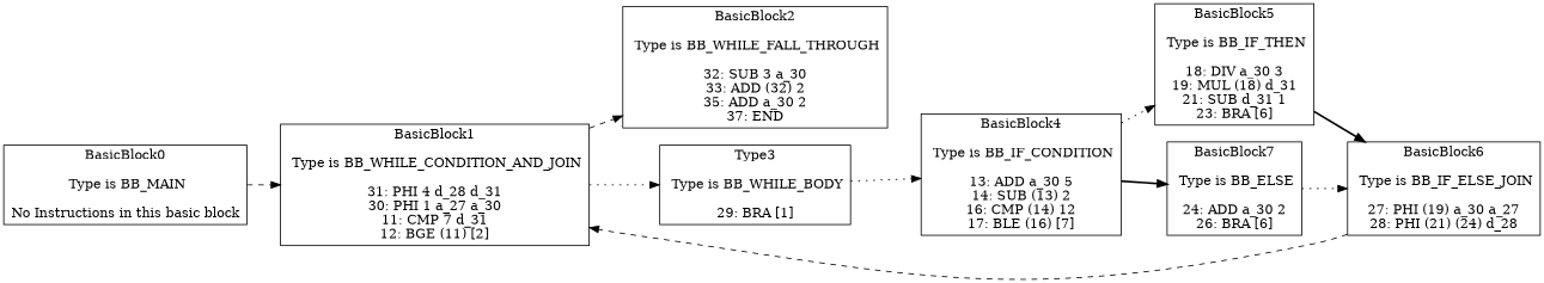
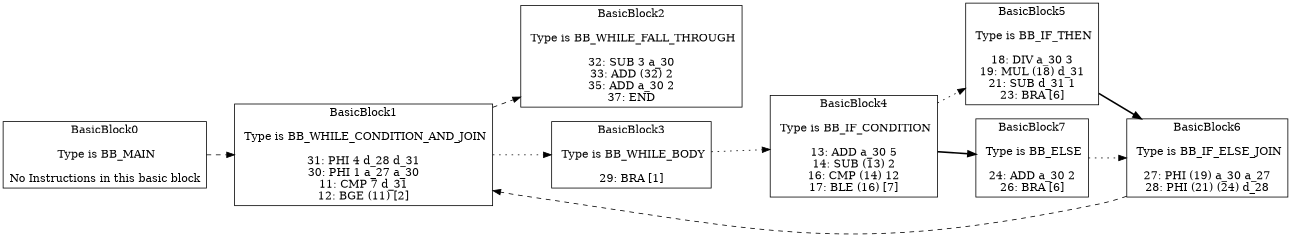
  digraph {
    rankdir=LR
    node [shape=box]
    edge [style=dotted]
    n1 [label="BasicBlock0\n\n Type is BB_MAIN\n\nNo Instructions in this basic block\n"]
    n2 [label="BasicBlock1\n\n Type is BB_WHILE_CONDITION_AND_JOIN\n\n31: PHI 4 d_28 d_31\n30: PHI 1 a_27 a_30\n11: CMP 7 d_31\n12: BGE (11) [2]\n"]
    n3 [label="BasicBlock2\n\n Type is BB_WHILE_FALL_THROUGH\n\n32: SUB 3 a_30\n33: ADD (32) 2\n35: ADD a_30 2\n37: END\n"]
-   n4 [label="Type3\n\n Type is BB_WHILE_BODY\n\n29: BRA [1]\n"]
+   n4 [label="BasicBlock3\n\n Type is BB_WHILE_BODY\n\n29: BRA [1]\n"]
    n5 [label="BasicBlock4\n\n Type is BB_IF_CONDITION\n\n13: ADD a_30 5\n14: SUB (13) 2\n16: CMP (14) 12\n17: BLE (16) [7]\n"]
    n6 [label="BasicBlock5\n\n Type is BB_IF_THEN\n\n18: DIV a_30 3\n19: MUL (18) d_31\n21: SUB d_31 1\n23: BRA [6]\n"]
    n7 [label="BasicBlock7\n\n Type is BB_ELSE\n\n24: ADD a_30 2\n26: BRA [6]\n"]
    n8 [label="BasicBlock6\n\n Type is BB_IF_ELSE_JOIN\n\n27: PHI (19) a_30 a_27\n28: PHI (21) (24) d_28\n"]
    n1 -> n2 [style=dashed]
    n2 -> n3 [style=dashed]
    n2 -> n4
    n4 -> n5
    n5 -> n6
    n5 -> n7 [style=bold]
    n6 -> n8 [style=bold]
    n7 -> n8
    n8 -> n2 [style=dashed]
  }
